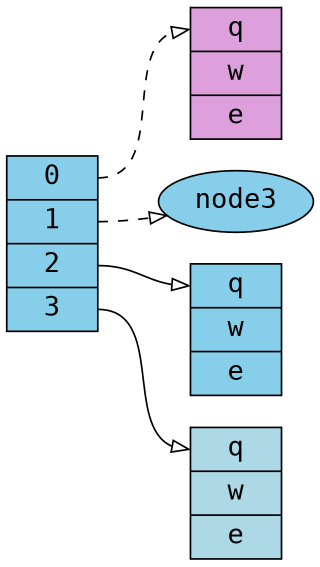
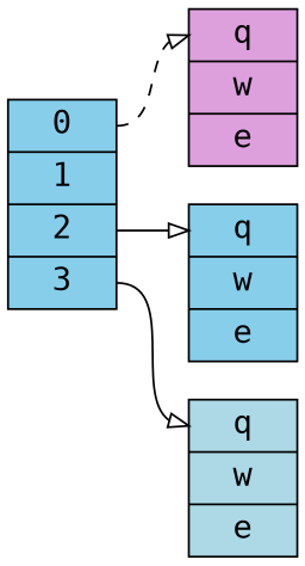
  digraph {
    fontname="DejaVu Sans Mono"
    rankdir=LR
    node [fontname="DejaVu Sans Mono" fontsize=16 shape=record style=filled fillcolor=skyblue]
    edge [fontname="DejaVu Sans Mono" headport=f0 style=dashed arrowhead=onormal]
    n1 [label="<f0> 0 | <f1> 1 | <f2> 2 | <f3> 3"]
    n2 [label="<f0> q | w | e" fillcolor=plum]
    n3 [label="<f0> q | w | e"]
    n4 [label="<f0> q | w | e" fillcolor=lightblue]
-   node3 [shape=ellipse]
    n1 -> n2 [tailport=f0]
    n1 -> n3 [tailport=f2 style=solid]
    n1 -> n4 [tailport=f3 style=solid]
-   n1 -> node3 [tailport=f1]
  }
